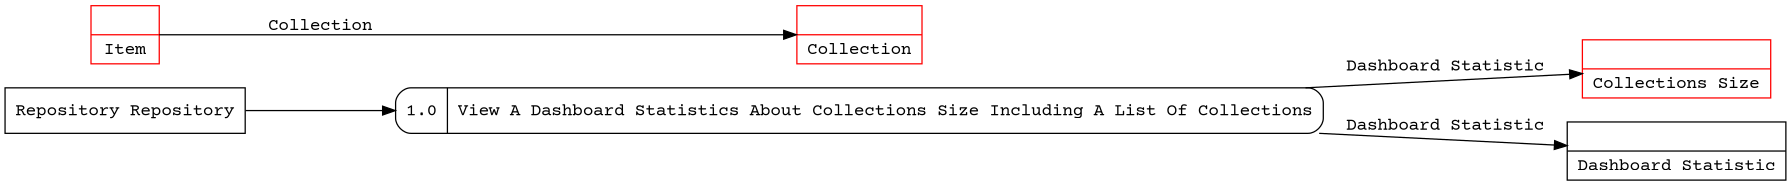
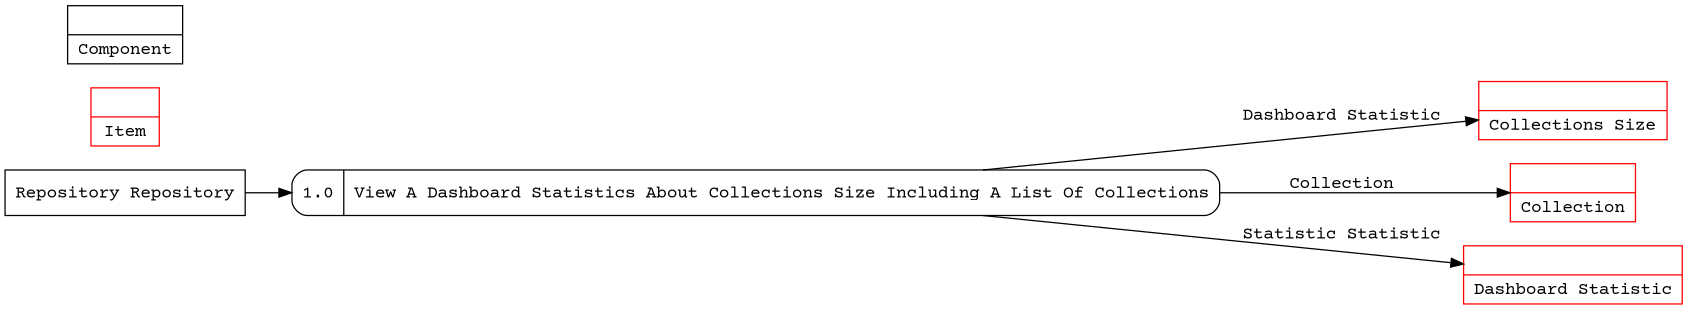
  digraph {
    fontname="Courier Prime"
    rankdir=LR
    node [fontname="Courier Prime" shape=record]
    edge [fontname="Courier Prime"]
    n1 [color=red label="<f0>  |<f1> Collections Size "]
    n2 [color=red label="<f0>  |<f1> Collection "]
    n3 [color=red label="<f0>  |<f1> Item "]
-   n5 [label="<f0>  |<f1> Dashboard Statistic "]
+   n4 [label="<f0>  |<f1> Component "]
+   n5 [label="<f0>  |<f1> Dashboard Statistic " color=red]
    n6 [label="Repository Repository" shape=box]
    n7 [label="{<f0> 1.0|<f1> View A Dashboard Statistics About Collections Size Including A List Of Collections }" shape=Mrecord]
    n6 -> n7
    n7 -> n1 [label="Dashboard Statistic"]
-   n3 -> n2 [label=Collection]
-   n7 -> n5 [label="Dashboard Statistic"]
+   n7 -> n2 [label=Collection]
+   n7 -> n5 [label="Statistic Statistic"]
  }
